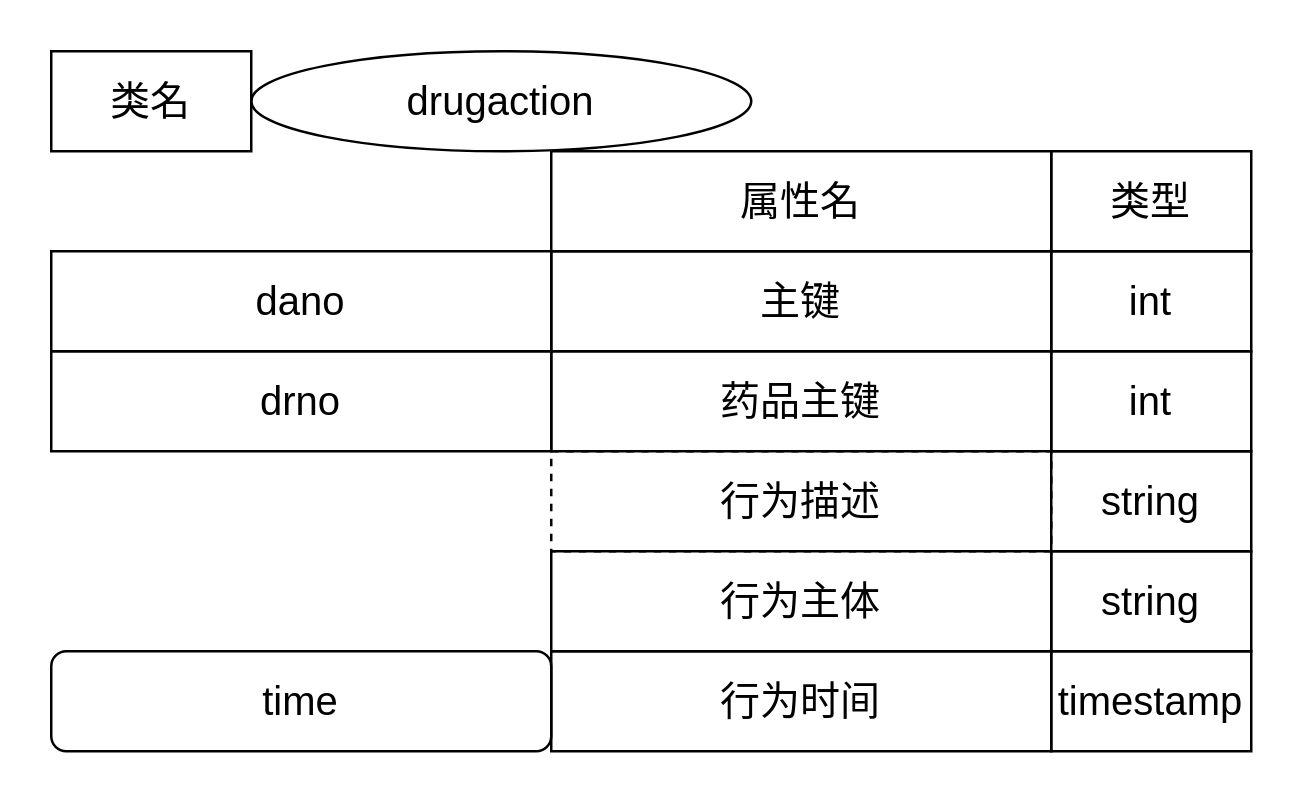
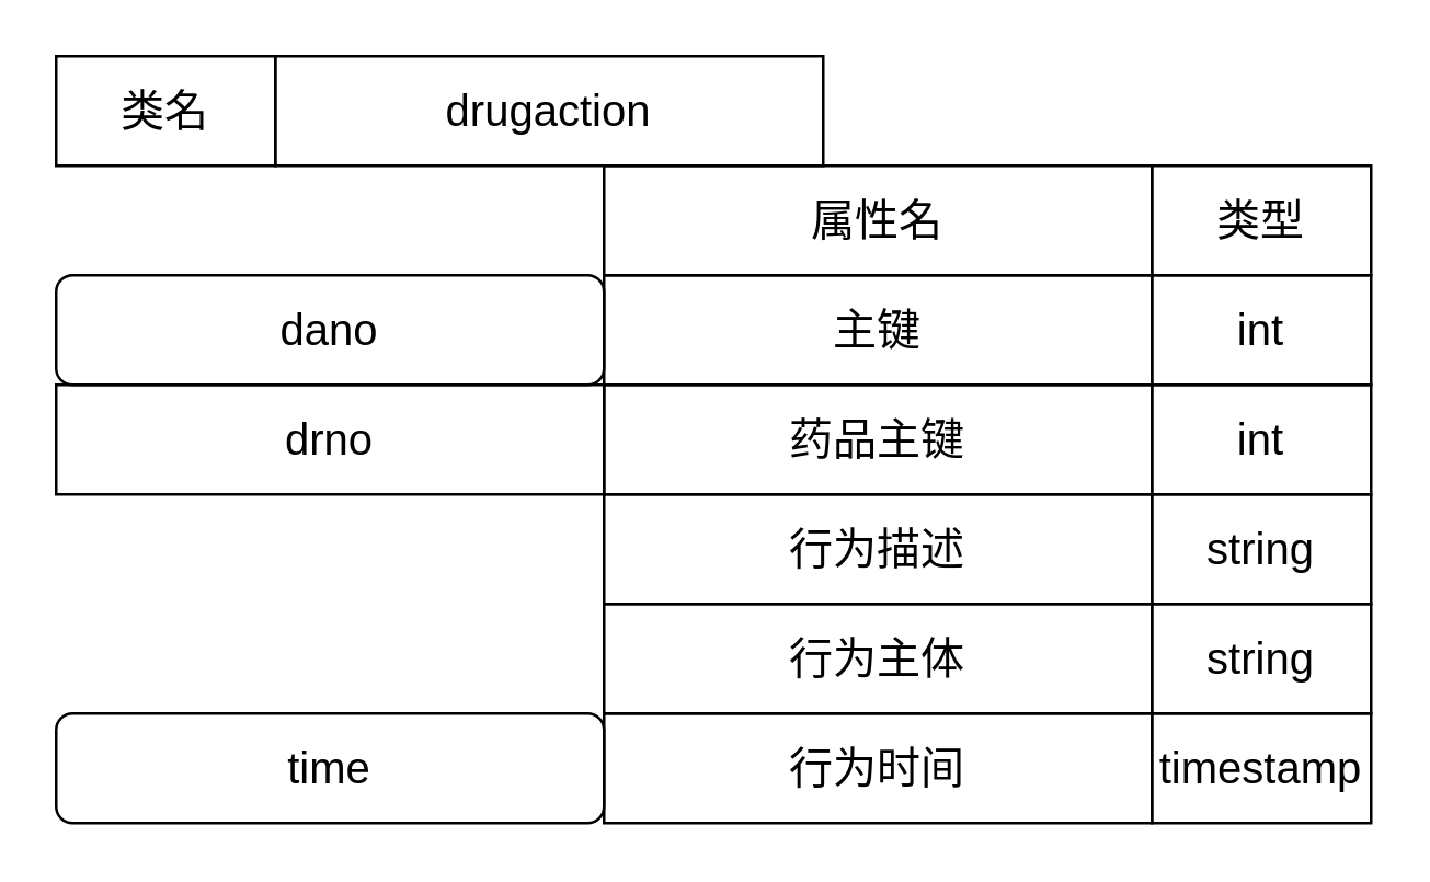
  <mxCell id="0" />
  <mxCell id="1" parent="0" />
  <mxCell id="2" value="&lt;font style=&quot;font-size: 16px;&quot;&gt;类名&lt;/font&gt;" style="rounded=0;whiteSpace=wrap;html=1;fillColor=none;" parent="1" vertex="1"><mxGeometry x="20" y="20" width="80" height="40" as="geometry" /></mxCell>
- <mxCell id="3" value="&lt;font style=&quot;font-size: 16px;&quot;&gt;drugaction&lt;/font&gt;" style="ellipse;whiteSpace=wrap;html=1;fillColor=none;" parent="1" vertex="1"><mxGeometry x="100" y="20" width="200" height="40" as="geometry" /></mxCell>
+ <mxCell id="3" value="&lt;font style=&quot;font-size: 16px;&quot;&gt;drugaction&lt;/font&gt;" style="rounded=0;whiteSpace=wrap;html=1;fillColor=none;" parent="1" vertex="1"><mxGeometry x="100" y="20" width="200" height="40" as="geometry" /></mxCell>
  <mxCell id="4" value="&lt;font style=&quot;font-size: 16px;&quot;&gt;属性名&lt;/font&gt;" style="rounded=0;whiteSpace=wrap;html=1;fillColor=none;" parent="1" vertex="1"><mxGeometry x="220" y="60" width="200" height="40" as="geometry" /></mxCell>
  <mxCell id="5" value="&lt;font style=&quot;font-size: 16px;&quot;&gt;类型&lt;/font&gt;" style="rounded=0;whiteSpace=wrap;html=1;fillColor=none;" parent="1" vertex="1"><mxGeometry x="420" y="60" width="80" height="40" as="geometry" /></mxCell>
  <mxCell id="6" value="&lt;font style=&quot;font-size: 16px;&quot;&gt;drno&lt;/font&gt;" style="rounded=0;whiteSpace=wrap;html=1;fillColor=none;" parent="1" vertex="1"><mxGeometry x="20" y="140" width="200" height="40" as="geometry" /></mxCell>
  <mxCell id="7" value="&lt;span style=&quot;font-size: 16px;&quot;&gt;药品主键&lt;/span&gt;" style="rounded=0;whiteSpace=wrap;html=1;fillColor=none;" parent="1" vertex="1"><mxGeometry x="220" y="140" width="200" height="40" as="geometry" /></mxCell>
  <mxCell id="8" value="&lt;font style=&quot;font-size: 16px;&quot;&gt;int&lt;/font&gt;" style="rounded=0;whiteSpace=wrap;html=1;fillColor=none;" parent="1" vertex="1"><mxGeometry x="420" y="140" width="80" height="40" as="geometry" /></mxCell>
- <mxCell id="9" value="&lt;font style=&quot;font-size: 16px;&quot;&gt;dano&lt;/font&gt;" style="rounded=0;whiteSpace=wrap;html=1;fillColor=none;" parent="1" vertex="1"><mxGeometry x="20" y="100" width="200" height="40" as="geometry" /></mxCell>
+ <mxCell id="9" value="&lt;font style=&quot;font-size: 16px;&quot;&gt;dano&lt;/font&gt;" style="whiteSpace=wrap;html=1;fillColor=none;rounded=1;" parent="1" vertex="1"><mxGeometry x="20" y="100" width="200" height="40" as="geometry" /></mxCell>
  <mxCell id="10" value="&lt;span style=&quot;font-size: 16px;&quot;&gt;主键&lt;/span&gt;" style="rounded=0;whiteSpace=wrap;html=1;fillColor=none;" parent="1" vertex="1"><mxGeometry x="220" y="100" width="200" height="40" as="geometry" /></mxCell>
  <mxCell id="11" value="&lt;font style=&quot;font-size: 16px;&quot;&gt;int&lt;/font&gt;" style="rounded=0;whiteSpace=wrap;html=1;fillColor=none;" parent="1" vertex="1"><mxGeometry x="420" y="100" width="80" height="40" as="geometry" /></mxCell>
  <mxCell id="12" value="&lt;span style=&quot;font-size: 16px;&quot;&gt;行为主体&lt;/span&gt;" style="rounded=0;whiteSpace=wrap;html=1;fillColor=none;" parent="1" vertex="1"><mxGeometry x="220" y="220" width="200" height="40" as="geometry" /></mxCell>
  <mxCell id="13" value="&lt;font style=&quot;font-size: 16px;&quot;&gt;string&lt;/font&gt;" style="rounded=0;whiteSpace=wrap;html=1;fillColor=none;" parent="1" vertex="1"><mxGeometry x="420" y="220" width="80" height="40" as="geometry" /></mxCell>
- <mxCell id="14" value="&lt;span style=&quot;font-size: 16px;&quot;&gt;行为描述&lt;/span&gt;" style="rounded=0;whiteSpace=wrap;html=1;fillColor=none;dashed=1;" parent="1" vertex="1"><mxGeometry x="220" y="180" width="200" height="40" as="geometry" /></mxCell>
+ <mxCell id="14" value="&lt;span style=&quot;font-size: 16px;&quot;&gt;行为描述&lt;/span&gt;" style="rounded=0;whiteSpace=wrap;html=1;fillColor=none;" parent="1" vertex="1"><mxGeometry x="220" y="180" width="200" height="40" as="geometry" /></mxCell>
  <mxCell id="15" value="&lt;font style=&quot;font-size: 16px;&quot;&gt;string&lt;/font&gt;" style="rounded=0;whiteSpace=wrap;html=1;fillColor=none;" parent="1" vertex="1"><mxGeometry x="420" y="180" width="80" height="40" as="geometry" /></mxCell>
  <mxCell id="16" value="&lt;font style=&quot;font-size: 16px;&quot;&gt;time&lt;/font&gt;" style="whiteSpace=wrap;html=1;fillColor=none;rounded=1;" parent="1" vertex="1"><mxGeometry x="20" y="260" width="200" height="40" as="geometry" /></mxCell>
  <mxCell id="17" value="&lt;span style=&quot;font-size: 16px;&quot;&gt;行为时间&lt;/span&gt;" style="rounded=0;whiteSpace=wrap;html=1;fillColor=none;" parent="1" vertex="1"><mxGeometry x="220" y="260" width="200" height="40" as="geometry" /></mxCell>
  <mxCell id="18" value="&lt;font style=&quot;font-size: 16px;&quot;&gt;timestamp&lt;/font&gt;" style="rounded=0;whiteSpace=wrap;html=1;fillColor=none;" parent="1" vertex="1"><mxGeometry x="420" y="260" width="80" height="40" as="geometry" /></mxCell>
